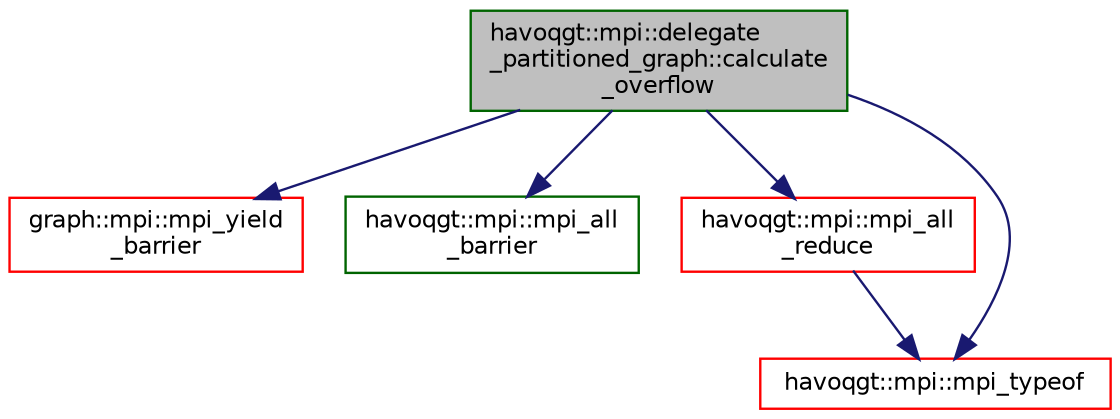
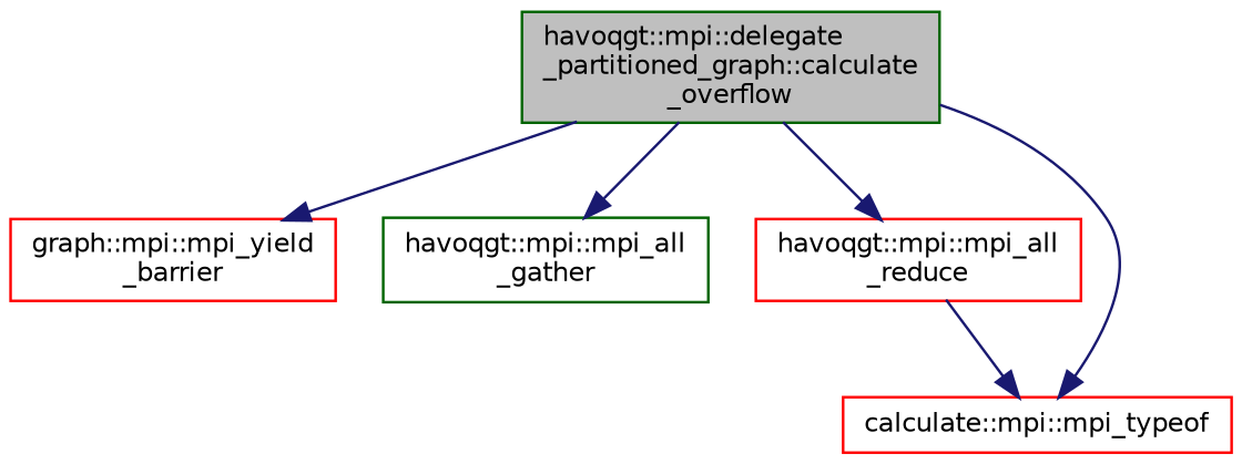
  digraph {
    fontname="DejaVu Sans"
    rankdir=TB
    node [color=red fillcolor=white fontname="DejaVu Sans" fontsize=10 shape=record style=filled]
    edge [color=midnightblue fontname="DejaVu Sans" fontsize=10 labelfontname=Helvetica labelfontsize=10 style=solid]
    n1 [color=darkgreen fillcolor=grey75 fontcolor=black height=0.2 label="havoqgt::mpi::delegate\l_partitioned_graph::calculate\l_overflow" width=0.4]
    n2 [height=0.2 label="graph::mpi::mpi_yield\l_barrier" width=0.4]
-   n3 [color=darkgreen height=0.2 label="havoqgt::mpi::mpi_all\l_barrier" width=0.4]
+   n3 [color=darkgreen height=0.2 label="havoqgt::mpi::mpi_all\l_gather" width=0.4]
    n4 [height=0.2 label="havoqgt::mpi::mpi_all\l_reduce" width=0.4]
-   n5 [height=0.2 label="havoqgt::mpi::mpi_typeof" width=0.4]
+   n5 [height=0.2 label="calculate::mpi::mpi_typeof" width=0.4]
    n1 -> n2
    n1 -> n3
    n1 -> n4
    n1 -> n5
    n4 -> n5
  }
